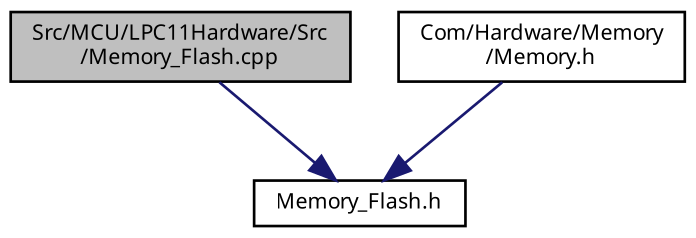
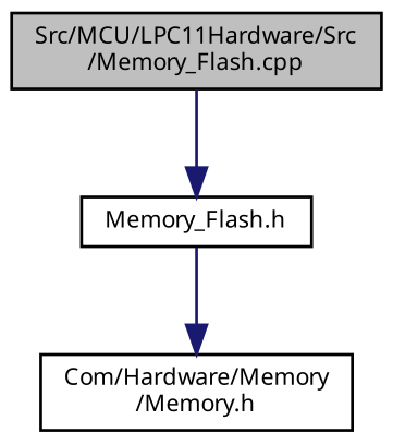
  digraph {
    node [color=black fillcolor=white fontname=Sans fontsize=8 shape=record style=filled]
    edge [color=midnightblue fontname=Sans fontsize=8 labelfontname=Sans labelfontsize=8 style=solid]
    n1 [fillcolor=grey75 fontcolor=black height=0.2 label="Src/MCU/LPC11Hardware/Src\l/Memory_Flash.cpp" width=0.4]
    n2 [height=0.2 label="Memory_Flash.h" width=0.4]
    n3 [height=0.2 label="Com/Hardware/Memory\l/Memory.h" width=0.4]
    n1 -> n2
-   n3 -> n2
+   n2 -> n3
  }
